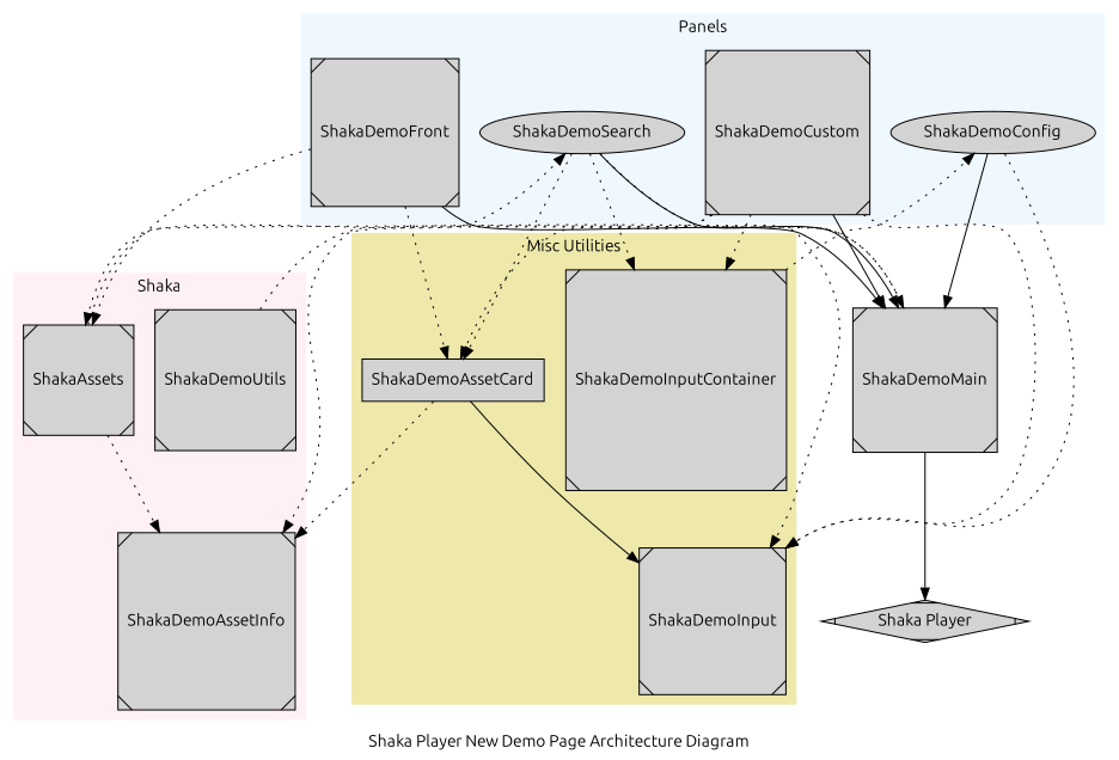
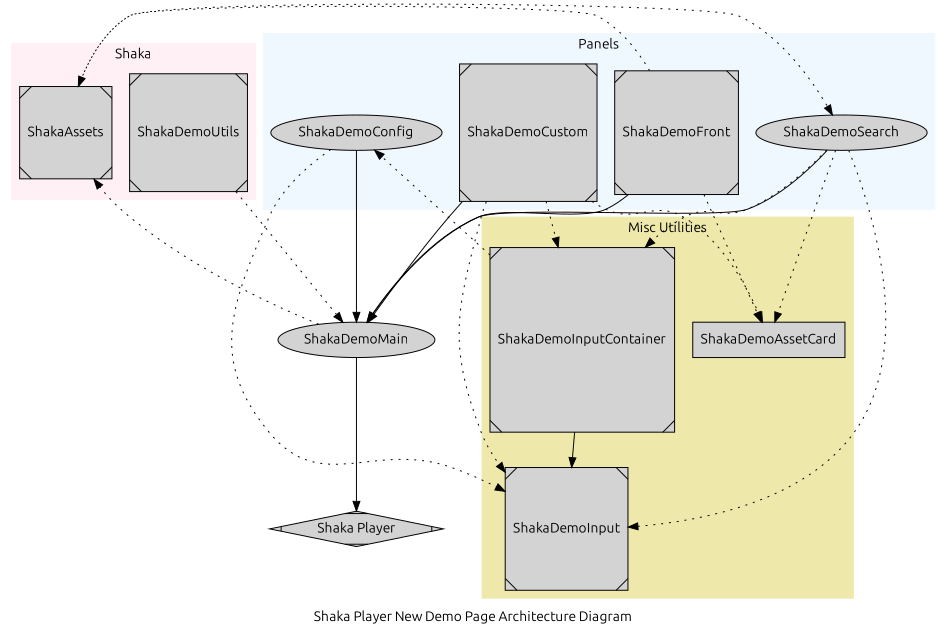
  digraph {
    fontname=Ubuntu
    label="Shaka Player New Demo Page Architecture Diagram"
    node [fontname=Ubuntu shape=Msquare style=filled]
    edge [fontname=Ubuntu style=dotted]
    ShakaDemoUtils
    ShakaAssets
-   ShakaDemoAssetInfo
    ShakaDemoConfig [shape=oval]
    ShakaDemoCustom
    ShakaDemoSearch [shape=oval]
    ShakaDemoFront
    ShakaDemoInput
    ShakaDemoInputContainer
    ShakaDemoAssetCard [shape=mSquare]
-   ShakaDemoMain
+   ShakaDemoMain [shape=oval]
    "Shaka Player" [shape=Mdiamond]
    subgraph cluster_1 {
      color=lavenderblush
      label=Shaka
      shape=rectangle
      style=filled
      ShakaDemoUtils
      ShakaAssets
-     ShakaDemoAssetInfo
    }
    subgraph cluster_2 {
      color=aliceblue
      label=Panels
      shape=rectangle
      style=filled
      ShakaDemoConfig
      ShakaDemoCustom
      ShakaDemoSearch
      ShakaDemoFront
    }
    subgraph cluster_3 {
      color=palegoldenrod
      label="Misc Utilities"
      shape=rectangle
      style=filled
      ShakaDemoInput
      ShakaDemoInputContainer
      ShakaDemoAssetCard
    }
    ShakaDemoUtils -> ShakaDemoMain
-   ShakaAssets -> ShakaDemoAssetInfo
    ShakaAssets -> ShakaDemoSearch
    ShakaDemoConfig -> ShakaDemoInput
    ShakaDemoConfig -> ShakaDemoMain [style=""]
-   ShakaDemoCustom -> ShakaDemoAssetInfo
    ShakaDemoCustom -> ShakaDemoInput
    ShakaDemoCustom -> ShakaDemoInputContainer
    ShakaDemoCustom -> ShakaDemoAssetCard
    ShakaDemoCustom -> ShakaDemoMain [style=""]
    ShakaDemoSearch -> ShakaDemoInput
    ShakaDemoSearch -> ShakaDemoInputContainer
    ShakaDemoSearch -> ShakaDemoAssetCard
    ShakaDemoSearch -> ShakaDemoMain [style=""]
    ShakaDemoFront -> ShakaAssets
    ShakaDemoFront -> ShakaDemoAssetCard
    ShakaDemoFront -> ShakaDemoMain [style=""]
    ShakaDemoInputContainer -> ShakaDemoConfig
-   ShakaDemoAssetCard -> ShakaDemoInput [style=""]
-   ShakaDemoAssetCard -> ShakaDemoAssetInfo
+   ShakaDemoInputContainer -> ShakaDemoInput [style=""]
    ShakaDemoMain -> ShakaAssets
    ShakaDemoMain -> "Shaka Player" [style=""]
  }
